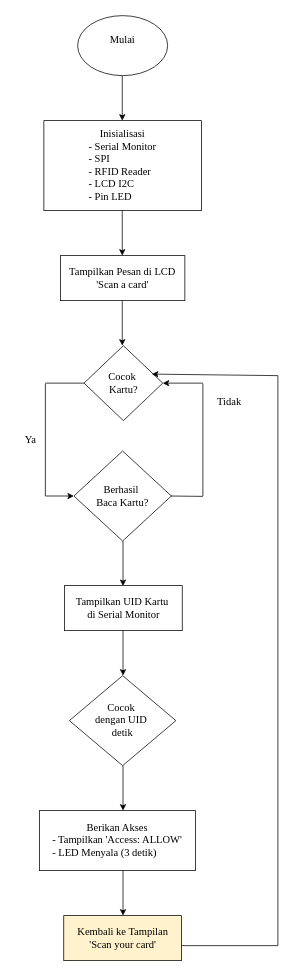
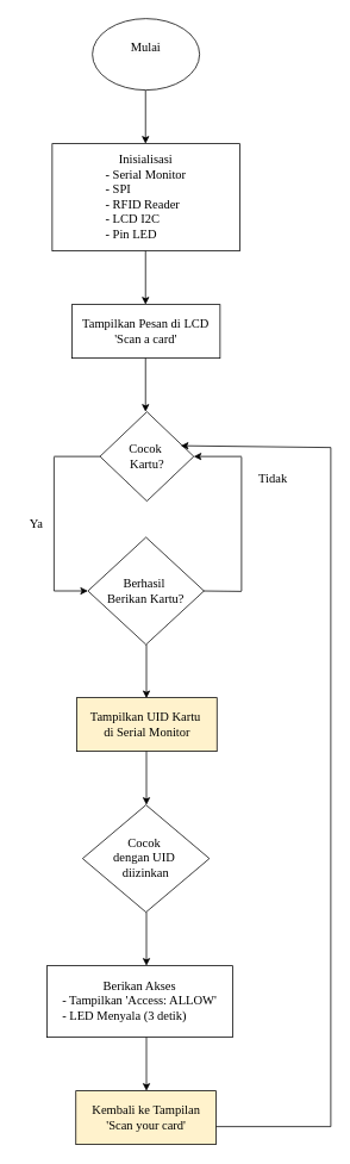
  <mxCell id="0" />
  <mxCell id="1" parent="0" />
  <mxCell id="2" value="" style="endArrow=classic;html=1;rounded=0;exitX=0.5;exitY=1;exitDx=0;exitDy=0;" edge="1" parent="1"><mxGeometry width="50" height="50" relative="1" as="geometry"><mxPoint x="162.5" y="100" as="sourcePoint" /><mxPoint x="162.5" y="160" as="targetPoint" /></mxGeometry></mxCell>
  <mxCell id="3" value="&lt;div&gt;&lt;font style=&quot;font-size: 14px;&quot; face=&quot;Comic Sans MS&quot;&gt;&lt;br&gt;&lt;/font&gt;&lt;/div&gt;&lt;font style=&quot;&quot; face=&quot;Comic Sans MS&quot;&gt;&lt;div style=&quot;font-size: 14px;&quot;&gt;&lt;font style=&quot;&quot; face=&quot;Comic Sans MS&quot;&gt;&lt;br&gt;&lt;/font&gt;&lt;/div&gt;&lt;font style=&quot;font-size: 14px;&quot;&gt;Inisialisasi&lt;/font&gt;&lt;/font&gt;&lt;div style=&quot;text-align: left;&quot;&gt;&lt;span style=&quot;background-color: initial; font-family: &amp;quot;Comic Sans MS&amp;quot;; font-size: 14px;&quot;&gt;- Serial Monitor&lt;/span&gt;&lt;/div&gt;&lt;div style=&quot;text-align: left;&quot;&gt;&lt;span style=&quot;background-color: initial; font-family: &amp;quot;Comic Sans MS&amp;quot;; font-size: 14px;&quot;&gt;- SPI&lt;/span&gt;&lt;/div&gt;&lt;div&gt;&lt;div style=&quot;text-align: left;&quot;&gt;&lt;span style=&quot;background-color: initial; font-family: &amp;quot;Comic Sans MS&amp;quot;; font-size: 14px;&quot;&gt;- RFID Reader&lt;/span&gt;&lt;/div&gt;&lt;div style=&quot;text-align: left;&quot;&gt;&lt;span style=&quot;background-color: initial; font-family: &amp;quot;Comic Sans MS&amp;quot;; font-size: 14px;&quot;&gt;- LCD I2C&lt;/span&gt;&lt;/div&gt;&lt;div style=&quot;text-align: left;&quot;&gt;&lt;span style=&quot;background-color: initial; font-family: &amp;quot;Comic Sans MS&amp;quot;; font-size: 14px;&quot;&gt;- Pin LED&amp;nbsp;&lt;/span&gt;&lt;/div&gt;&lt;div&gt;&lt;div&gt;&lt;div style=&quot;text-align: left;&quot;&gt;&lt;font size=&quot;3&quot;&gt;&lt;br&gt;&lt;/font&gt;&lt;/div&gt;&lt;/div&gt;&lt;div&gt;&lt;div&gt;&lt;br&gt;&lt;/div&gt;&lt;/div&gt;&lt;/div&gt;&lt;/div&gt;" style="rounded=0;whiteSpace=wrap;html=1;" vertex="1" parent="1"><mxGeometry x="58" y="160" width="210" height="120" as="geometry" /></mxCell>
  <mxCell id="4" value="" style="endArrow=classic;html=1;rounded=0;exitX=0.5;exitY=1;exitDx=0;exitDy=0;" edge="1" parent="1"><mxGeometry width="50" height="50" relative="1" as="geometry"><mxPoint x="162.5" y="280" as="sourcePoint" /><mxPoint x="162.5" y="340" as="targetPoint" /></mxGeometry></mxCell>
  <mxCell id="5" value="&lt;font face=&quot;Comic Sans MS&quot;&gt;&lt;span style=&quot;font-size: 14px;&quot;&gt;Tampilkan Pesan di LCD&lt;/span&gt;&lt;/font&gt;&lt;div&gt;&lt;font face=&quot;Comic Sans MS&quot;&gt;&lt;span style=&quot;font-size: 14px;&quot;&gt;'Scan a card'&lt;/span&gt;&lt;/font&gt;&lt;/div&gt;" style="rounded=0;whiteSpace=wrap;html=1;" vertex="1" parent="1"><mxGeometry x="80" y="340" width="166" height="60" as="geometry" /></mxCell>
  <mxCell id="6" value="&lt;font face=&quot;Comic Sans MS&quot;&gt;&lt;span style=&quot;font-size: 14px;&quot;&gt;Cocok&amp;nbsp;&lt;/span&gt;&lt;/font&gt;&lt;div&gt;&lt;font face=&quot;Comic Sans MS&quot;&gt;&lt;span style=&quot;font-size: 14px;&quot;&gt;Kartu?&lt;/span&gt;&lt;/font&gt;&lt;/div&gt;" style="rhombus;whiteSpace=wrap;html=1;" vertex="1" parent="1"><mxGeometry x="111.5" y="460" width="105" height="100" as="geometry" /></mxCell>
  <mxCell id="7" value="" style="endArrow=none;html=1;rounded=0;" edge="1" parent="1"><mxGeometry width="50" height="50" relative="1" as="geometry"><mxPoint x="225" y="660.5" as="sourcePoint" /><mxPoint x="270" y="661" as="targetPoint" /></mxGeometry></mxCell>
  <mxCell id="8" value="&lt;font style=&quot;font-size: 14px;&quot; face=&quot;Comic Sans MS&quot;&gt;Tidak&lt;/font&gt;" style="text;html=1;align=center;verticalAlign=middle;resizable=0;points=[];autosize=1;strokeColor=none;fillColor=none;" vertex="1" parent="1"><mxGeometry x="275" y="520.5" width="60" height="30" as="geometry" /></mxCell>
  <mxCell id="9" value="" style="endArrow=none;html=1;rounded=0;" edge="1" parent="1"><mxGeometry width="50" height="50" relative="1" as="geometry"><mxPoint x="60" y="660.5" as="sourcePoint" /><mxPoint x="60" y="510.5" as="targetPoint" /></mxGeometry></mxCell>
  <mxCell id="10" value="" style="endArrow=classic;html=1;rounded=0;entryX=0;entryY=0.5;entryDx=0;entryDy=0;" edge="1" parent="1" target="15"><mxGeometry width="50" height="50" relative="1" as="geometry"><mxPoint x="60" y="660.5" as="sourcePoint" /><mxPoint x="95" y="660.5" as="targetPoint" /></mxGeometry></mxCell>
  <mxCell id="11" value="" style="endArrow=none;html=1;rounded=0;" edge="1" parent="1"><mxGeometry width="50" height="50" relative="1" as="geometry"><mxPoint x="270" y="660.5" as="sourcePoint" /><mxPoint x="270" y="510.5" as="targetPoint" /></mxGeometry></mxCell>
  <mxCell id="12" value="" style="endArrow=classic;html=1;rounded=0;entryX=1;entryY=0.5;entryDx=0;entryDy=0;" edge="1" parent="1" target="6"><mxGeometry width="50" height="50" relative="1" as="geometry"><mxPoint x="270" y="510" as="sourcePoint" /><mxPoint x="240" y="470" as="targetPoint" /></mxGeometry></mxCell>
  <mxCell id="13" value="" style="endArrow=none;html=1;rounded=0;entryX=0;entryY=0.5;entryDx=0;entryDy=0;" edge="1" parent="1" target="6"><mxGeometry width="50" height="50" relative="1" as="geometry"><mxPoint x="60" y="510" as="sourcePoint" /><mxPoint x="110" y="460" as="targetPoint" /></mxGeometry></mxCell>
  <mxCell id="14" value="&lt;font face=&quot;Comic Sans MS&quot;&gt;&lt;span style=&quot;font-size: 14px;&quot;&gt;Ya&lt;/span&gt;&lt;/font&gt;&lt;span style=&quot;color: rgba(0, 0, 0, 0); font-family: monospace; font-size: 0px; text-align: start;&quot;&gt;%3CmxGraphModel%3E%3Croot%3E%3CmxCell%20id%3D%220%22%2F%3E%3CmxCell%20id%3D%221%22%20parent%3D%220%22%2F%3E%3CmxCell%20id%3D%222%22%20value%3D%22%26lt%3Bfont%20style%3D%26quot%3Bfont-size%3A%2014px%3B%26quot%3B%20face%3D%26quot%3BComic%20Sans%20MS%26quot%3B%26gt%3B%26lt%3Bspan%20style%3D%26quot%3Btext-wrap-mode%3A%20nowrap%3B%26quot%3B%26gt%3BBerhasil%26amp%3Bnbsp%3B%26lt%3B%2Fspan%26gt%3B%26lt%3B%2Ffont%26gt%3B%26lt%3Bdiv%26gt%3B%26lt%3Bfont%20style%3D%26quot%3Bfont-size%3A%2014px%3B%26quot%3B%20face%3D%26quot%3BComic%20Sans%20MS%26quot%3B%26gt%3B%26lt%3Bspan%20style%3D%26quot%3Btext-wrap-mode%3A%20nowrap%3B%26quot%3B%26gt%3BBaca%20Kartu%3F%26lt%3B%2Fspan%26gt%3B%26lt%3B%2Ffont%26gt%3B%26lt%3B%2Fdiv%26gt%3B%22%20style%3D%22rhombus%3BwhiteSpace%3Dwrap%3Bhtml%3D1%3B%22%20vertex%3D%221%22%20parent%3D%221%22%3E%3CmxGeometry%20x%3D%22275%22%20y%3D%22440%22%20width%3D%22130%22%20height%3D%22120%22%20as%3D%22geometry%22%2F%3E%3C%2FmxCell%3E%3C%2Froot%3E%3C%2FmxGraphModel%3E&lt;/span&gt;" style="text;html=1;align=center;verticalAlign=middle;resizable=0;points=[];autosize=1;strokeColor=none;fillColor=none;" vertex="1" parent="1"><mxGeometry x="20" y="570.5" width="40" height="30" as="geometry" /></mxCell>
- <mxCell id="15" value="&lt;font style=&quot;font-size: 14px;&quot; face=&quot;Comic Sans MS&quot;&gt;&lt;span style=&quot;text-wrap-mode: nowrap;&quot;&gt;Berhasil&amp;nbsp;&lt;/span&gt;&lt;/font&gt;&lt;div&gt;&lt;font style=&quot;font-size: 14px;&quot; face=&quot;Comic Sans MS&quot;&gt;&lt;span style=&quot;text-wrap-mode: nowrap;&quot;&gt;Baca Kartu?&lt;/span&gt;&lt;/font&gt;&lt;/div&gt;" style="rhombus;whiteSpace=wrap;html=1;" vertex="1" parent="1"><mxGeometry x="98" y="600.5" width="130" height="120" as="geometry" /></mxCell>
+ <mxCell id="15" value="&lt;font style=&quot;font-size: 14px;&quot; face=&quot;Comic Sans MS&quot;&gt;&lt;span style=&quot;text-wrap-mode: nowrap;&quot;&gt;Berhasil&amp;nbsp;&lt;/span&gt;&lt;/font&gt;&lt;div&gt;&lt;font style=&quot;font-size: 14px;&quot; face=&quot;Comic Sans MS&quot;&gt;&lt;span style=&quot;text-wrap-mode: nowrap;&quot;&gt;Berikan Kartu?&lt;/span&gt;&lt;/font&gt;&lt;/div&gt;" style="rhombus;whiteSpace=wrap;html=1;" vertex="1" parent="1"><mxGeometry x="98" y="600.5" width="130" height="120" as="geometry" /></mxCell>
  <mxCell id="16" value="" style="endArrow=classic;html=1;rounded=0;exitX=0.5;exitY=1;exitDx=0;exitDy=0;" edge="1" parent="1"><mxGeometry width="50" height="50" relative="1" as="geometry"><mxPoint x="163.5" y="720.5" as="sourcePoint" /><mxPoint x="163.5" y="780.5" as="targetPoint" /></mxGeometry></mxCell>
- <mxCell id="17" value="&lt;font face=&quot;Comic Sans MS&quot;&gt;&lt;span style=&quot;font-size: 14px; text-wrap-mode: nowrap;&quot;&gt;Tampilkan&amp;nbsp;&lt;/span&gt;&lt;/font&gt;&lt;span style=&quot;font-size: 14px; text-wrap-mode: nowrap; font-family: &amp;quot;Comic Sans MS&amp;quot;; background-color: initial;&quot;&gt;UID Kartu&amp;nbsp;&lt;/span&gt;&lt;div&gt;&lt;span style=&quot;font-size: 14px; text-wrap-mode: nowrap; font-family: &amp;quot;Comic Sans MS&amp;quot;; background-color: initial;&quot;&gt;di Serial Monitor&lt;/span&gt;&lt;/div&gt;" style="rounded=0;whiteSpace=wrap;html=1;" vertex="1" parent="1"><mxGeometry x="85.5" y="780" width="157" height="60" as="geometry" /></mxCell>
+ <mxCell id="17" value="&lt;font face=&quot;Comic Sans MS&quot;&gt;&lt;span style=&quot;font-size: 14px; text-wrap-mode: nowrap;&quot;&gt;Tampilkan&amp;nbsp;&lt;/span&gt;&lt;/font&gt;&lt;span style=&quot;font-size: 14px; text-wrap-mode: nowrap; font-family: &amp;quot;Comic Sans MS&amp;quot;; background-color: initial;&quot;&gt;UID Kartu&amp;nbsp;&lt;/span&gt;&lt;div&gt;&lt;span style=&quot;font-size: 14px; text-wrap-mode: nowrap; font-family: &amp;quot;Comic Sans MS&amp;quot;; background-color: initial;&quot;&gt;di Serial Monitor&lt;/span&gt;&lt;/div&gt;" style="rounded=0;whiteSpace=wrap;html=1;fillColor=#fff2cc;" vertex="1" parent="1"><mxGeometry x="85.5" y="780" width="157" height="60" as="geometry" /></mxCell>
  <mxCell id="18" value="" style="endArrow=classic;html=1;rounded=0;exitX=0.5;exitY=1;exitDx=0;exitDy=0;" edge="1" parent="1"><mxGeometry width="50" height="50" relative="1" as="geometry"><mxPoint x="162.5" y="400" as="sourcePoint" /><mxPoint x="162.5" y="460" as="targetPoint" /></mxGeometry></mxCell>
  <mxCell id="19" value="" style="endArrow=classic;html=1;rounded=0;exitX=0.5;exitY=1;exitDx=0;exitDy=0;" edge="1" parent="1"><mxGeometry width="50" height="50" relative="1" as="geometry"><mxPoint x="163.5" y="840" as="sourcePoint" /><mxPoint x="163.5" y="900" as="targetPoint" /></mxGeometry></mxCell>
- <mxCell id="20" value="&lt;font face=&quot;Comic Sans MS&quot;&gt;&lt;span style=&quot;font-size: 14px; text-wrap-mode: nowrap;&quot;&gt;Cocok&amp;nbsp;&lt;/span&gt;&lt;/font&gt;&lt;div&gt;&lt;font face=&quot;Comic Sans MS&quot;&gt;&lt;span style=&quot;font-size: 14px; text-wrap-mode: nowrap;&quot;&gt;dengan&amp;nbsp;&lt;/span&gt;&lt;/font&gt;&lt;span style=&quot;font-size: 14px; text-wrap-mode: nowrap; font-family: &amp;quot;Comic Sans MS&amp;quot;; background-color: initial;&quot;&gt;UID&amp;nbsp;&lt;/span&gt;&lt;div&gt;&lt;font face=&quot;Comic Sans MS&quot;&gt;&lt;span style=&quot;font-size: 14px; text-wrap-mode: nowrap;&quot;&gt;detik&lt;/span&gt;&lt;/font&gt;&lt;/div&gt;&lt;/div&gt;" style="rhombus;whiteSpace=wrap;html=1;" vertex="1" parent="1"><mxGeometry x="92" y="900" width="142" height="120" as="geometry" /></mxCell>
+ <mxCell id="20" value="&lt;font face=&quot;Comic Sans MS&quot;&gt;&lt;span style=&quot;font-size: 14px; text-wrap-mode: nowrap;&quot;&gt;Cocok&amp;nbsp;&lt;/span&gt;&lt;/font&gt;&lt;div&gt;&lt;font face=&quot;Comic Sans MS&quot;&gt;&lt;span style=&quot;font-size: 14px; text-wrap-mode: nowrap;&quot;&gt;dengan&amp;nbsp;&lt;/span&gt;&lt;/font&gt;&lt;span style=&quot;font-size: 14px; text-wrap-mode: nowrap; font-family: &amp;quot;Comic Sans MS&amp;quot;; background-color: initial;&quot;&gt;UID&amp;nbsp;&lt;/span&gt;&lt;div&gt;&lt;font face=&quot;Comic Sans MS&quot;&gt;&lt;span style=&quot;font-size: 14px; text-wrap-mode: nowrap;&quot;&gt;diizinkan&lt;/span&gt;&lt;/font&gt;&lt;/div&gt;&lt;/div&gt;" style="rhombus;whiteSpace=wrap;html=1;" vertex="1" parent="1"><mxGeometry x="92" y="900" width="142" height="120" as="geometry" /></mxCell>
  <mxCell id="21" value="&lt;font face=&quot;Comic Sans MS&quot;&gt;&lt;span style=&quot;font-size: 14px; text-wrap-mode: nowrap;&quot;&gt;Berikan Akses&lt;/span&gt;&lt;/font&gt;&lt;div style=&quot;text-align: left;&quot;&gt;&lt;font face=&quot;Comic Sans MS&quot;&gt;&lt;span style=&quot;font-size: 14px; text-wrap-mode: nowrap;&quot;&gt;- Tampilkan 'Access: ALLOW'&lt;/span&gt;&lt;/font&gt;&lt;/div&gt;&lt;div style=&quot;text-align: left;&quot;&gt;&lt;font face=&quot;Comic Sans MS&quot;&gt;&lt;span style=&quot;font-size: 14px; text-wrap-mode: nowrap;&quot;&gt;- LED Menyala (3 detik)&lt;/span&gt;&lt;/font&gt;&lt;/div&gt;" style="rounded=0;whiteSpace=wrap;html=1;" vertex="1" parent="1"><mxGeometry x="52" y="1080" width="208" height="80" as="geometry" /></mxCell>
  <mxCell id="22" value="" style="endArrow=classic;html=1;rounded=0;exitX=0.5;exitY=1;exitDx=0;exitDy=0;" edge="1" parent="1"><mxGeometry width="50" height="50" relative="1" as="geometry"><mxPoint x="163.5" y="1020" as="sourcePoint" /><mxPoint x="163.5" y="1080" as="targetPoint" /></mxGeometry></mxCell>
  <mxCell id="23" value="" style="endArrow=classic;html=1;rounded=0;exitX=0.5;exitY=1;exitDx=0;exitDy=0;" edge="1" parent="1"><mxGeometry width="50" height="50" relative="1" as="geometry"><mxPoint x="163.5" y="1160" as="sourcePoint" /><mxPoint x="163.5" y="1220" as="targetPoint" /></mxGeometry></mxCell>
  <mxCell id="24" value="&lt;font face=&quot;Comic Sans MS&quot;&gt;&lt;span style=&quot;font-size: 14px; text-wrap-mode: nowrap;&quot;&gt;Kembali ke Tampilan&lt;/span&gt;&lt;/font&gt;&lt;div&gt;&lt;font face=&quot;Comic Sans MS&quot;&gt;&lt;span style=&quot;font-size: 14px; text-wrap-mode: nowrap;&quot;&gt;'Scan your card'&lt;/span&gt;&lt;/font&gt;&lt;/div&gt;" style="rounded=0;whiteSpace=wrap;html=1;fillColor=#fff2cc;" vertex="1" parent="1"><mxGeometry x="84.5" y="1220" width="157" height="60" as="geometry" /></mxCell>
  <mxCell id="25" value="" style="endArrow=none;html=1;rounded=0;" edge="1" parent="1"><mxGeometry width="50" height="50" relative="1" as="geometry"><mxPoint x="241.5" y="1260" as="sourcePoint" /><mxPoint x="370" y="1260" as="targetPoint" /></mxGeometry></mxCell>
  <mxCell id="26" value="" style="endArrow=none;html=1;rounded=0;" edge="1" parent="1"><mxGeometry width="50" height="50" relative="1" as="geometry"><mxPoint x="370" y="1260" as="sourcePoint" /><mxPoint x="370" y="500" as="targetPoint" /></mxGeometry></mxCell>
  <mxCell id="27" value="" style="endArrow=classic;html=1;rounded=0;entryX=0.862;entryY=0.38;entryDx=0;entryDy=0;entryPerimeter=0;" edge="1" parent="1" target="6"><mxGeometry width="50" height="50" relative="1" as="geometry"><mxPoint x="370" y="500" as="sourcePoint" /><mxPoint x="210" y="500" as="targetPoint" /></mxGeometry></mxCell>
  <mxCell id="28" value="&#10;&lt;span style=&quot;color: rgb(0, 0, 0); font-family: &amp;quot;Comic Sans MS&amp;quot;; font-size: 14px; font-style: normal; font-variant-ligatures: normal; font-variant-caps: normal; font-weight: 400; letter-spacing: normal; orphans: 2; text-align: center; text-indent: 0px; text-transform: none; widows: 2; word-spacing: 0px; -webkit-text-stroke-width: 0px; white-space: normal; background-color: rgb(251, 251, 251); text-decoration-thickness: initial; text-decoration-style: initial; text-decoration-color: initial; display: inline !important; float: none;&quot;&gt;Mulai&lt;/span&gt;&#10;&#10;" style="ellipse;whiteSpace=wrap;html=1;" vertex="1" parent="1"><mxGeometry x="103" y="20" width="120" height="80" as="geometry" /></mxCell>
